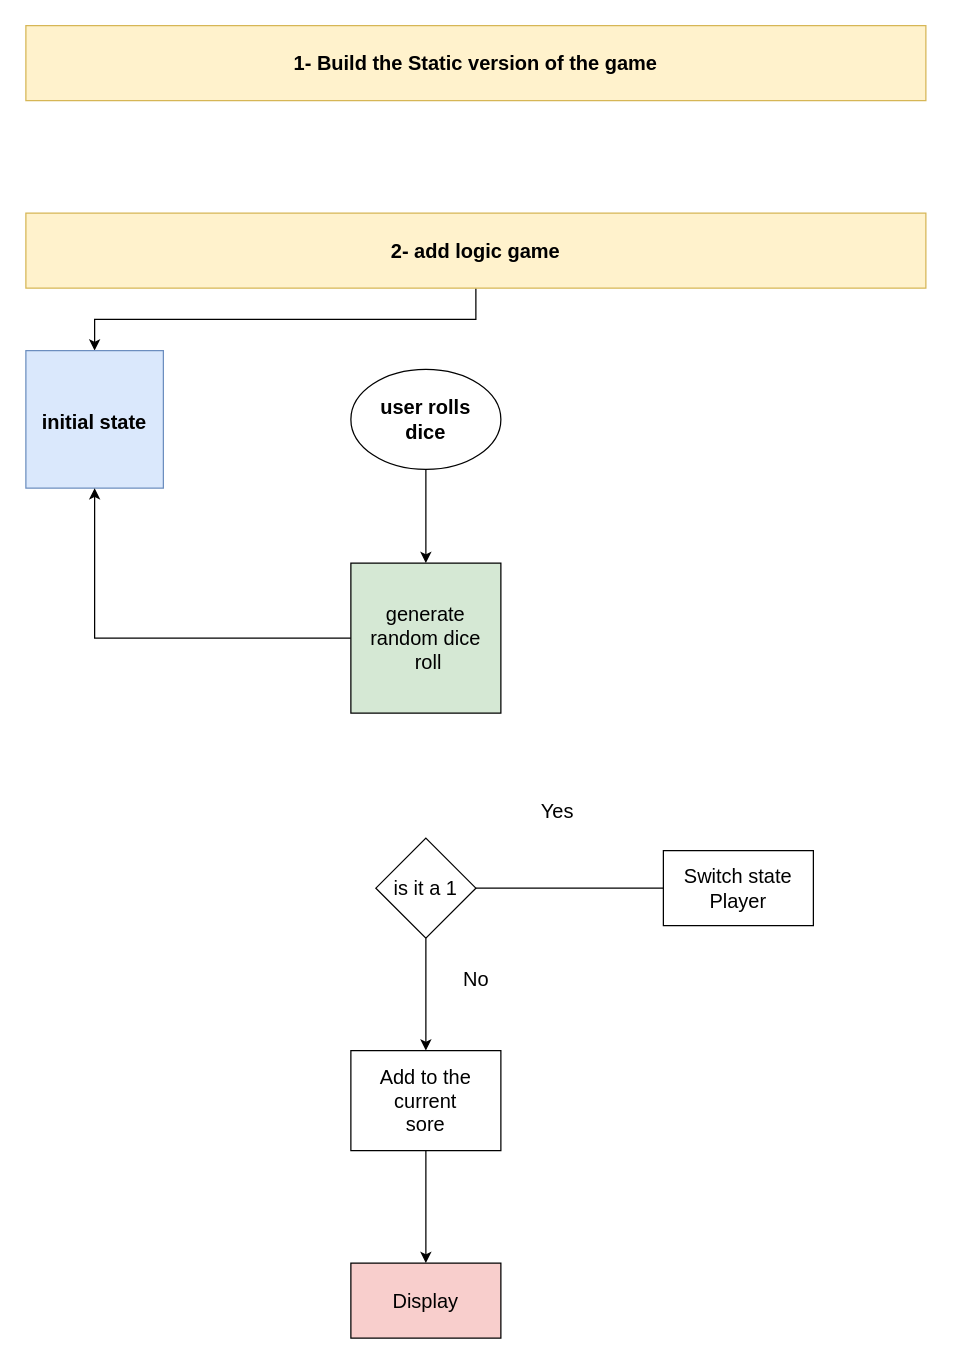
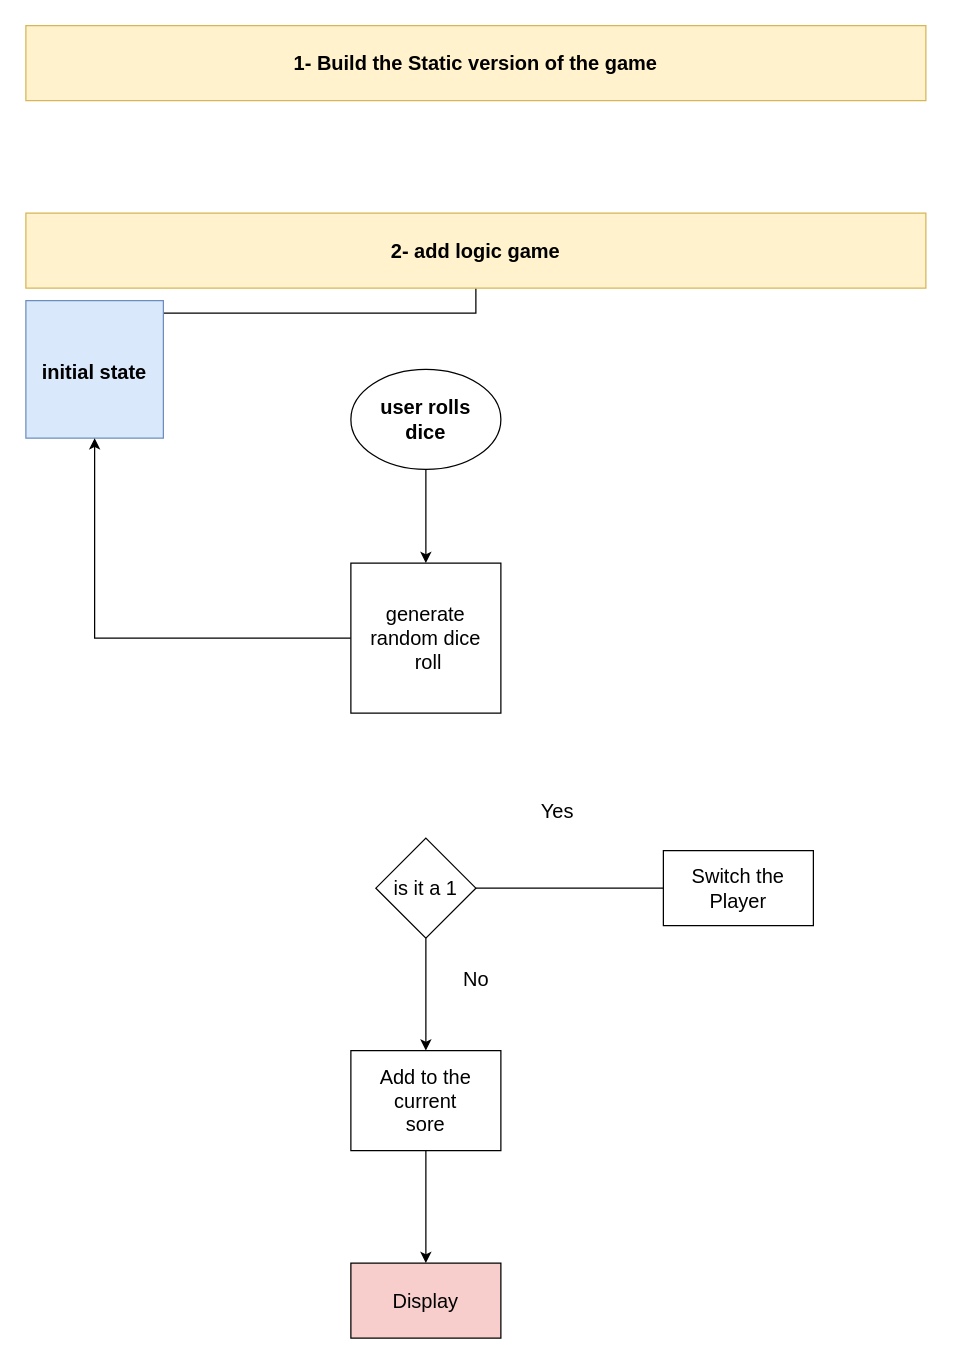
  <mxCell id="0" />
  <mxCell id="1" parent="0" />
  <mxCell id="2" value="1- Build the Static version of the game" style="rounded=0;whiteSpace=wrap;html=1;fontStyle=1;fontSize=16;fillColor=#fff2cc;strokeColor=#d6b656;" parent="1" vertex="1"><mxGeometry x="20" y="20" width="720" height="60" as="geometry" /></mxCell>
  <mxCell id="3" style="edgeStyle=orthogonalEdgeStyle;rounded=0;orthogonalLoop=1;jettySize=auto;html=1;entryX=0.5;entryY=0;entryDx=0;entryDy=0;" edge="1" parent="1" source="4" target="5"><mxGeometry relative="1" as="geometry" /></mxCell>
  <mxCell id="4" value="&lt;font size=&quot;1&quot; style=&quot;&quot;&gt;&lt;b style=&quot;font-size: 16px;&quot;&gt;2- add logic game&lt;/b&gt;&lt;/font&gt;" style="rounded=0;whiteSpace=wrap;html=1;fillColor=#fff2cc;strokeColor=#d6b656;" vertex="1" parent="1"><mxGeometry x="20" y="170" width="720" height="60" as="geometry" /></mxCell>
- <mxCell id="5" value="&lt;h1&gt;&lt;b&gt;&lt;font style=&quot;font-size: 16px;&quot;&gt;initial state&lt;/font&gt;&lt;/b&gt;&lt;/h1&gt;" style="whiteSpace=wrap;html=1;aspect=fixed;fillColor=#dae8fc;strokeColor=#6c8ebf;" vertex="1" parent="1"><mxGeometry x="20" y="280" width="110" height="110" as="geometry" /></mxCell>
+ <mxCell id="5" value="&lt;h1&gt;&lt;b&gt;&lt;font style=&quot;font-size: 16px;&quot;&gt;initial state&lt;/font&gt;&lt;/b&gt;&lt;/h1&gt;" style="whiteSpace=wrap;html=1;aspect=fixed;fillColor=#dae8fc;strokeColor=#6c8ebf;" vertex="1" parent="1"><mxGeometry x="20" y="240" width="110" height="110" as="geometry" /></mxCell>
  <mxCell id="6" style="edgeStyle=orthogonalEdgeStyle;rounded=0;orthogonalLoop=1;jettySize=auto;html=1;exitX=0.5;exitY=1;exitDx=0;exitDy=0;entryX=0.5;entryY=0;entryDx=0;entryDy=0;" edge="1" parent="1" source="7" target="9"><mxGeometry relative="1" as="geometry" /></mxCell>
  <mxCell id="7" value="&lt;h3&gt;&lt;span style=&quot;font-size: 16px;&quot;&gt;user rolls&lt;br&gt;&lt;/span&gt;&lt;span style=&quot;font-size: 16px;&quot;&gt;dice&lt;/span&gt;&lt;/h3&gt;" style="ellipse;whiteSpace=wrap;html=1;" vertex="1" parent="1"><mxGeometry x="280" y="295" width="120" height="80" as="geometry" /></mxCell>
  <mxCell id="8" value="" style="edgeStyle=orthogonalEdgeStyle;rounded=0;orthogonalLoop=1;jettySize=auto;html=1;" edge="1" parent="1" source="9" target="5"><mxGeometry relative="1" as="geometry" /></mxCell>
- <mxCell id="9" value="&lt;font style=&quot;font-size: 16px;&quot;&gt;generate random dice&lt;br&gt;&amp;nbsp;roll&lt;/font&gt;" style="whiteSpace=wrap;html=1;aspect=fixed;fillColor=#d5e8d4;" vertex="1" parent="1"><mxGeometry x="280" y="450" width="120" height="120" as="geometry" /></mxCell>
+ <mxCell id="9" value="&lt;font style=&quot;font-size: 16px;&quot;&gt;generate random dice&lt;br&gt;&amp;nbsp;roll&lt;/font&gt;" style="whiteSpace=wrap;html=1;aspect=fixed;" vertex="1" parent="1"><mxGeometry x="280" y="450" width="120" height="120" as="geometry" /></mxCell>
  <mxCell id="10" value="" style="edgeStyle=orthogonalEdgeStyle;rounded=0;orthogonalLoop=1;jettySize=auto;html=1;" edge="1" parent="1" source="12" target="14"><mxGeometry relative="1" as="geometry" /></mxCell>
  <mxCell id="11" value="" style="edgeStyle=orthogonalEdgeStyle;rounded=0;orthogonalLoop=1;jettySize=auto;html=1;endArrow=none;" edge="1" parent="1" source="12" target="17"><mxGeometry relative="1" as="geometry" /></mxCell>
  <mxCell id="12" value="&lt;font style=&quot;font-size: 16px;&quot;&gt;is it a 1&lt;/font&gt;" style="rhombus;whiteSpace=wrap;html=1;" vertex="1" parent="1"><mxGeometry x="300" y="670" width="80" height="80" as="geometry" /></mxCell>
  <mxCell id="13" value="" style="edgeStyle=orthogonalEdgeStyle;rounded=0;orthogonalLoop=1;jettySize=auto;html=1;" edge="1" parent="1" source="14" target="16"><mxGeometry relative="1" as="geometry" /></mxCell>
  <mxCell id="14" value="&lt;font style=&quot;font-size: 16px;&quot;&gt;Add to the current&lt;br&gt;sore&lt;/font&gt;" style="whiteSpace=wrap;html=1;" vertex="1" parent="1"><mxGeometry x="280" y="840" width="120" height="80" as="geometry" /></mxCell>
  <mxCell id="15" value="&lt;font style=&quot;font-size: 16px;&quot;&gt;No&lt;/font&gt;" style="text;html=1;align=center;verticalAlign=middle;resizable=0;points=[];autosize=1;strokeColor=none;fillColor=none;" vertex="1" parent="1"><mxGeometry x="360" y="768" width="40" height="30" as="geometry" /></mxCell>
  <mxCell id="16" value="&lt;font style=&quot;font-size: 16px;&quot;&gt;Display&lt;/font&gt;" style="whiteSpace=wrap;html=1;fillColor=#f8cecc;" vertex="1" parent="1"><mxGeometry x="280" y="1010" width="120" height="60" as="geometry" /></mxCell>
- <mxCell id="17" value="Switch state Player" style="whiteSpace=wrap;html=1;fontSize=16;" vertex="1" parent="1"><mxGeometry x="530" y="680" width="120" height="60" as="geometry" /></mxCell>
+ <mxCell id="17" value="Switch the Player" style="whiteSpace=wrap;html=1;fontSize=16;" vertex="1" parent="1"><mxGeometry x="530" y="680" width="120" height="60" as="geometry" /></mxCell>
  <mxCell id="18" value="Yes" style="text;html=1;align=center;verticalAlign=middle;resizable=0;points=[];autosize=1;strokeColor=none;fillColor=none;fontSize=16;" vertex="1" parent="1"><mxGeometry x="420" y="633" width="50" height="30" as="geometry" /></mxCell>
